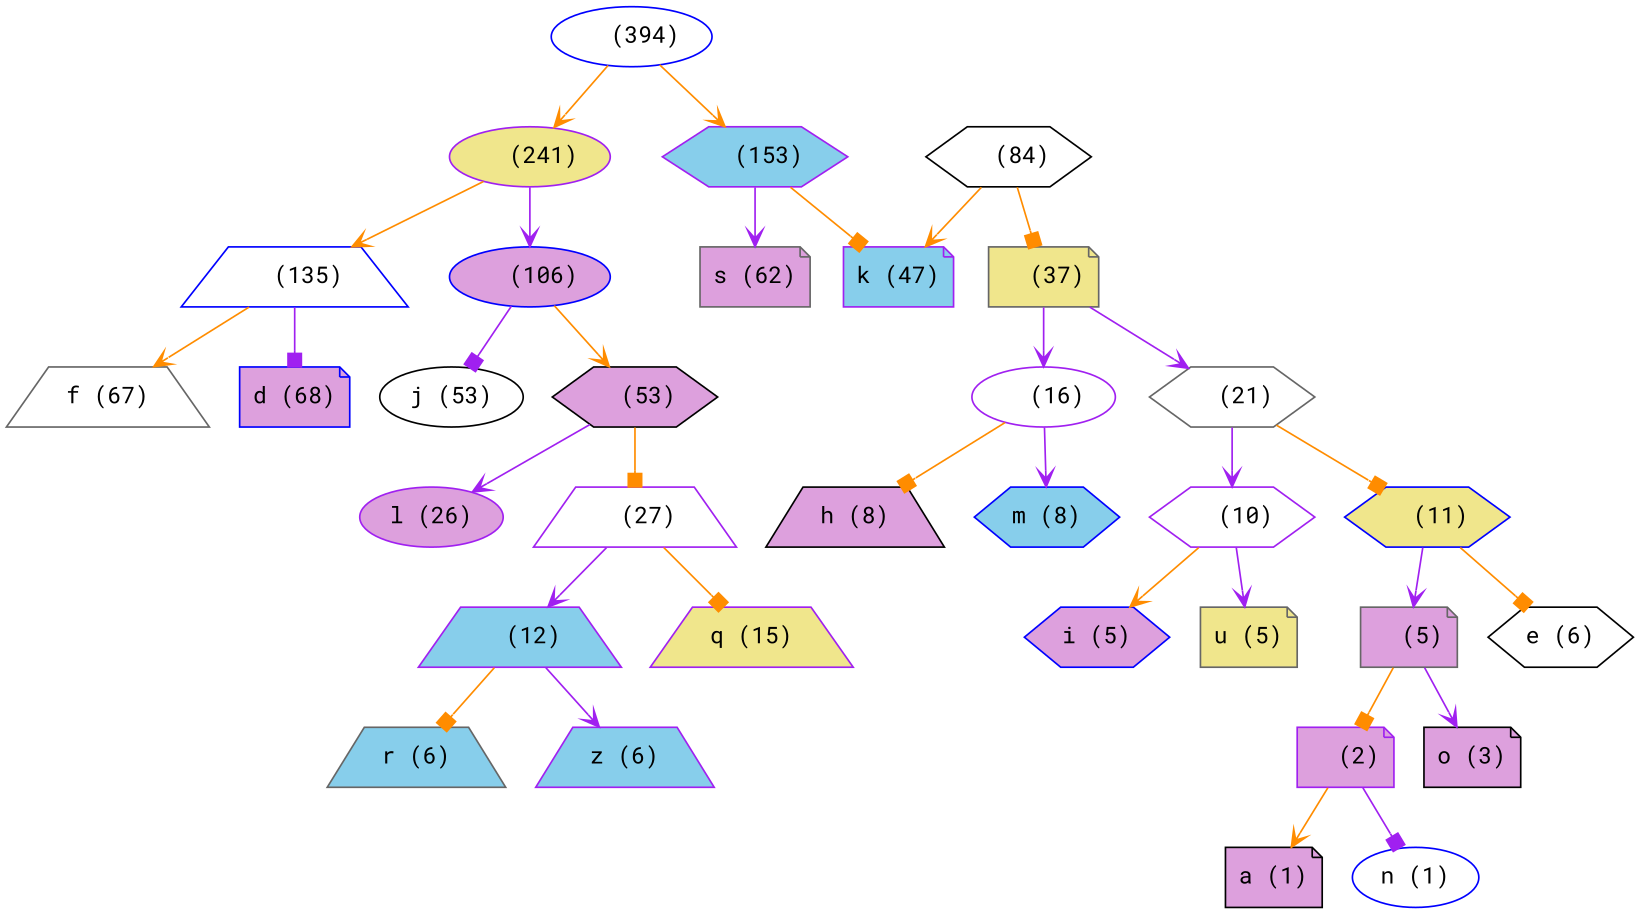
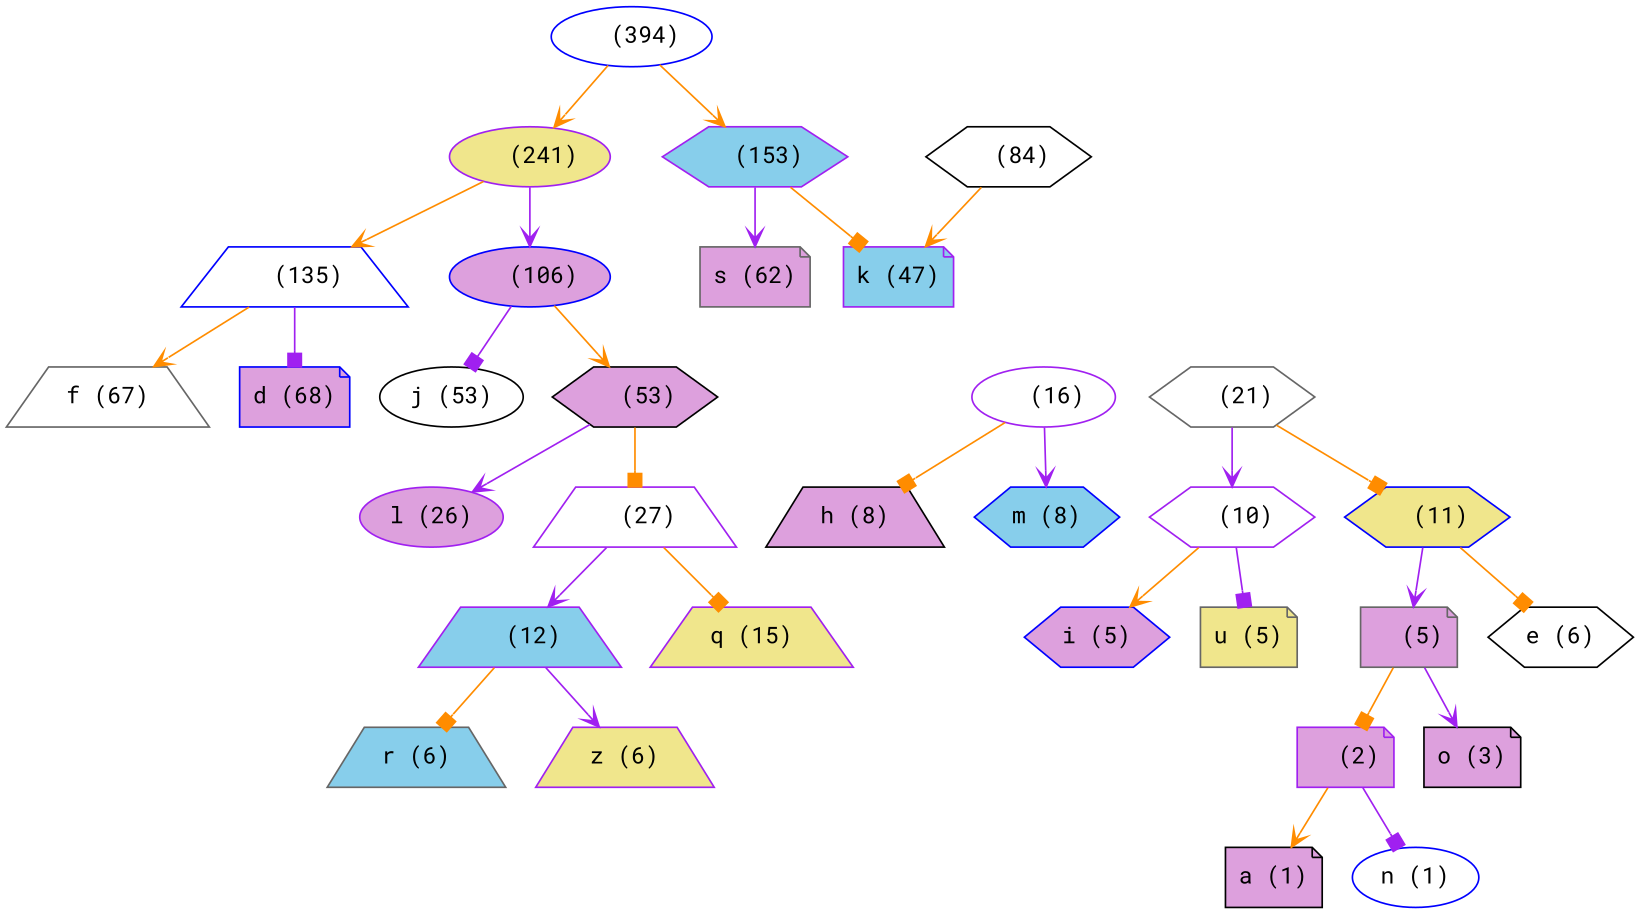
  digraph {
    fontname="Roboto Mono"
    node [color=purple fillcolor=white fontname="Roboto Mono" shape=hexagon style=filled]
    edge [arrowhead=vee color=darkorange fontname="Roboto Mono"]
    n1 [color=blue label="  (394)" shape=ellipse]
    n2 [fillcolor=skyblue label="  (153)"]
    n3 [fillcolor=khaki label="  (241)" shape=ellipse]
    n4 [color=gray40 fillcolor=plum label="s (62)" shape=note]
    n5 [fillcolor=skyblue label="k (47)" shape=note]
    n6 [color=blue fillcolor=plum label="  (106)" shape=ellipse]
    n7 [color=blue label="  (135)" shape=trapezium]
    n8 [color=black label="  (84)"]
-   n9 [color=gray40 fillcolor=khaki label="  (37)" shape=note]
    n10 [label="  (16)" shape=ellipse]
    n11 [color=gray40 label="  (21)"]
    n12 [color=black fillcolor=plum label="h (8)" shape=trapezium]
    n13 [color=blue fillcolor=skyblue label="m (8)"]
    n14 [label="  (10)"]
    n15 [color=blue fillcolor=khaki label="  (11)"]
    n16 [color=blue fillcolor=plum label="i (5)"]
    n17 [color=gray40 fillcolor=khaki label="u (5)" shape=note]
    n18 [color=gray40 fillcolor=plum label="  (5)" shape=note]
    n19 [color=black label="e (6)"]
    n20 [fillcolor=plum label="  (2)" shape=note]
    n21 [color=black fillcolor=plum label="o (3)" shape=note]
    n22 [color=black fillcolor=plum label="a (1)" shape=note]
    n23 [color=blue label="n (1)" shape=ellipse]
    n24 [color=black label="j (53)" shape=ellipse]
    n25 [color=black fillcolor=plum label="  (53)"]
    n26 [color=gray40 label="f (67)" shape=trapezium]
    n27 [color=blue fillcolor=plum label="d (68)" shape=note]
    n28 [fillcolor=plum label="l (26)" shape=ellipse]
    n29 [label="  (27)" shape=trapezium]
    n30 [fillcolor=skyblue label="  (12)" shape=trapezium]
    n31 [fillcolor=khaki label="q (15)" shape=trapezium]
    n32 [color=gray40 fillcolor=skyblue label="r (6)" shape=trapezium]
-   n33 [fillcolor=skyblue label="z (6)" shape=trapezium]
+   n33 [fillcolor=khaki label="z (6)" shape=trapezium]
    n1 -> n2
    n1 -> n3
    n2 -> n4 [color=purple]
    n2 -> n5 [arrowhead=box]
    n3 -> n6 [color=purple]
    n3 -> n7
    n6 -> n24 [arrowhead=box color=purple]
    n6 -> n25
    n7 -> n26
    n7 -> n27 [arrowhead=box color=purple]
    n8 -> n5
-   n8 -> n9 [arrowhead=box]
-   n9 -> n10 [color=purple]
-   n9 -> n11 [color=purple]
    n10 -> n12 [arrowhead=box]
    n10 -> n13 [color=purple]
    n11 -> n14 [color=purple]
    n11 -> n15 [arrowhead=box]
    n14 -> n16
-   n14 -> n17 [color=purple]
+   n14 -> n17 [arrowhead=box color=purple]
    n15 -> n18 [color=purple]
    n15 -> n19 [arrowhead=box]
    n18 -> n20 [arrowhead=box]
    n18 -> n21 [color=purple]
    n20 -> n22
    n20 -> n23 [arrowhead=box color=purple]
    n25 -> n28 [color=purple]
    n25 -> n29 [arrowhead=box]
    n29 -> n30 [color=purple]
    n29 -> n31 [arrowhead=box]
    n30 -> n32 [arrowhead=box]
    n30 -> n33 [color=purple]
  }
